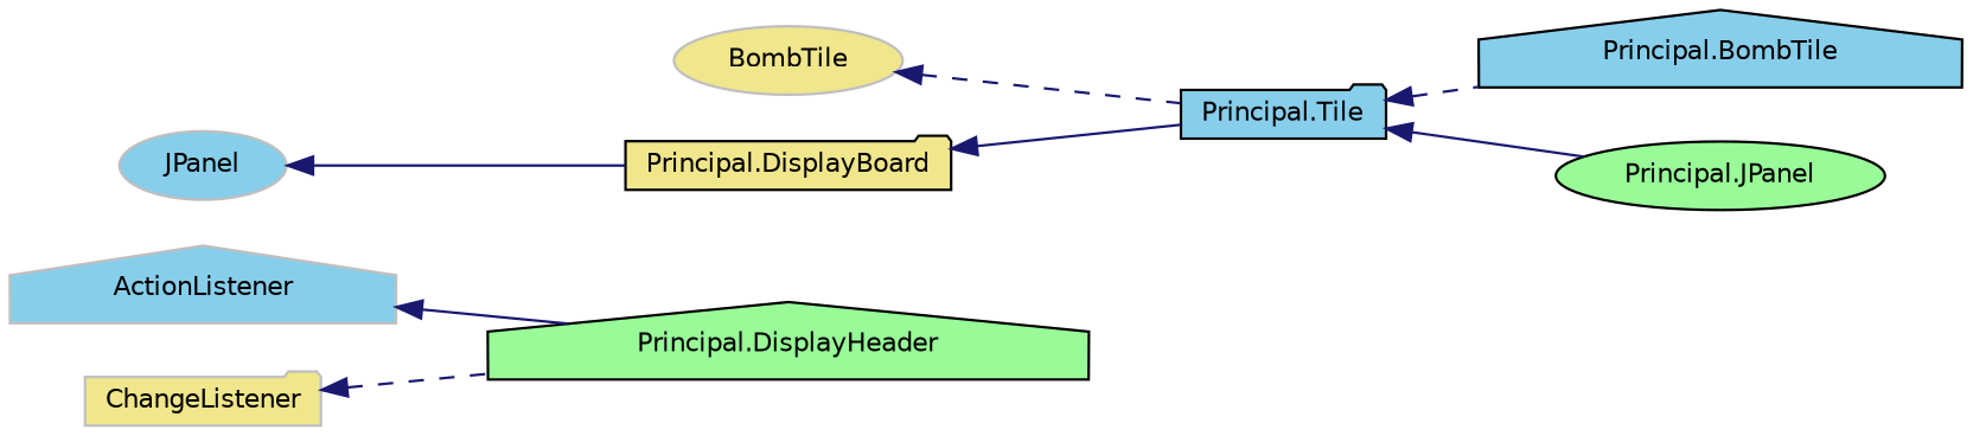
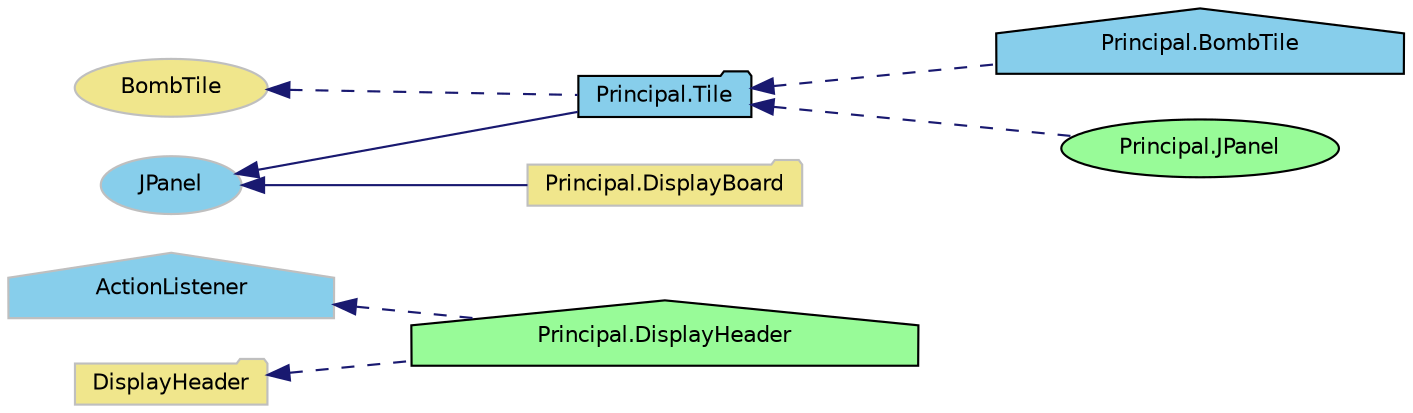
  digraph {
    rankdir=LR
    node [color=black fillcolor=skyblue fontname=Helvetica fontsize=10 shape=house style=filled]
    edge [color=midnightblue dir=back fontname=Helvetica fontsize=10 labelfontname=Helvetica labelfontsize=10 style=solid]
    n1 [color=grey75 height=0.2 label=ActionListener width=0.4]
    n2 [fillcolor=palegreen height=0.2 label="Principal.DisplayHeader" width=0.4]
-   n3 [color=grey75 fillcolor=khaki height=0.2 label=ChangeListener shape=folder width=0.4]
+   n3 [color=grey75 fillcolor=khaki height=0.2 label=DisplayHeader shape=folder width=0.4]
    n4 [color=grey75 fillcolor=khaki height=0.2 label=BombTile shape=ellipse width=0.4]
    n5 [height=0.2 label="Principal.Tile" shape=folder width=0.4]
    n6 [height=0.2 label="Principal.BombTile" width=0.4]
    n7 [fillcolor=palegreen height=0.2 label="Principal.JPanel" shape=ellipse width=0.4]
    n8 [color=grey75 height=0.2 label=JPanel shape=ellipse width=0.4]
-   n9 [fillcolor=khaki height=0.2 label="Principal.DisplayBoard" shape=folder width=0.4]
-   n1 -> n2
+   n9 [color=grey75 fillcolor=khaki height=0.2 label="Principal.DisplayBoard" shape=folder width=0.4]
+   n1 -> n2 [style=dashed]
    n3 -> n2 [style=dashed]
    n4 -> n5 [style=dashed]
    n5 -> n6 [style=dashed]
-   n5 -> n7
-   n9 -> n5
+   n5 -> n7 [style=dashed]
+   n8 -> n5
    n8 -> n9
  }
